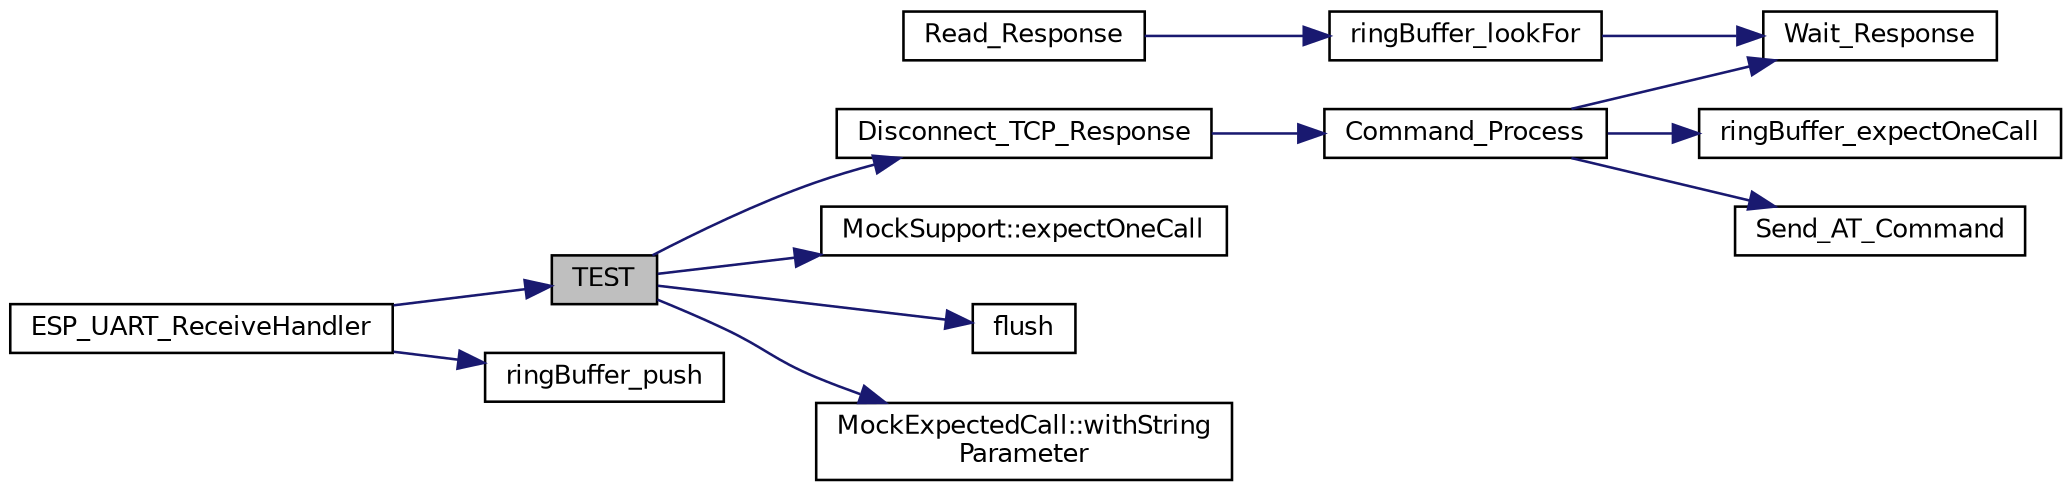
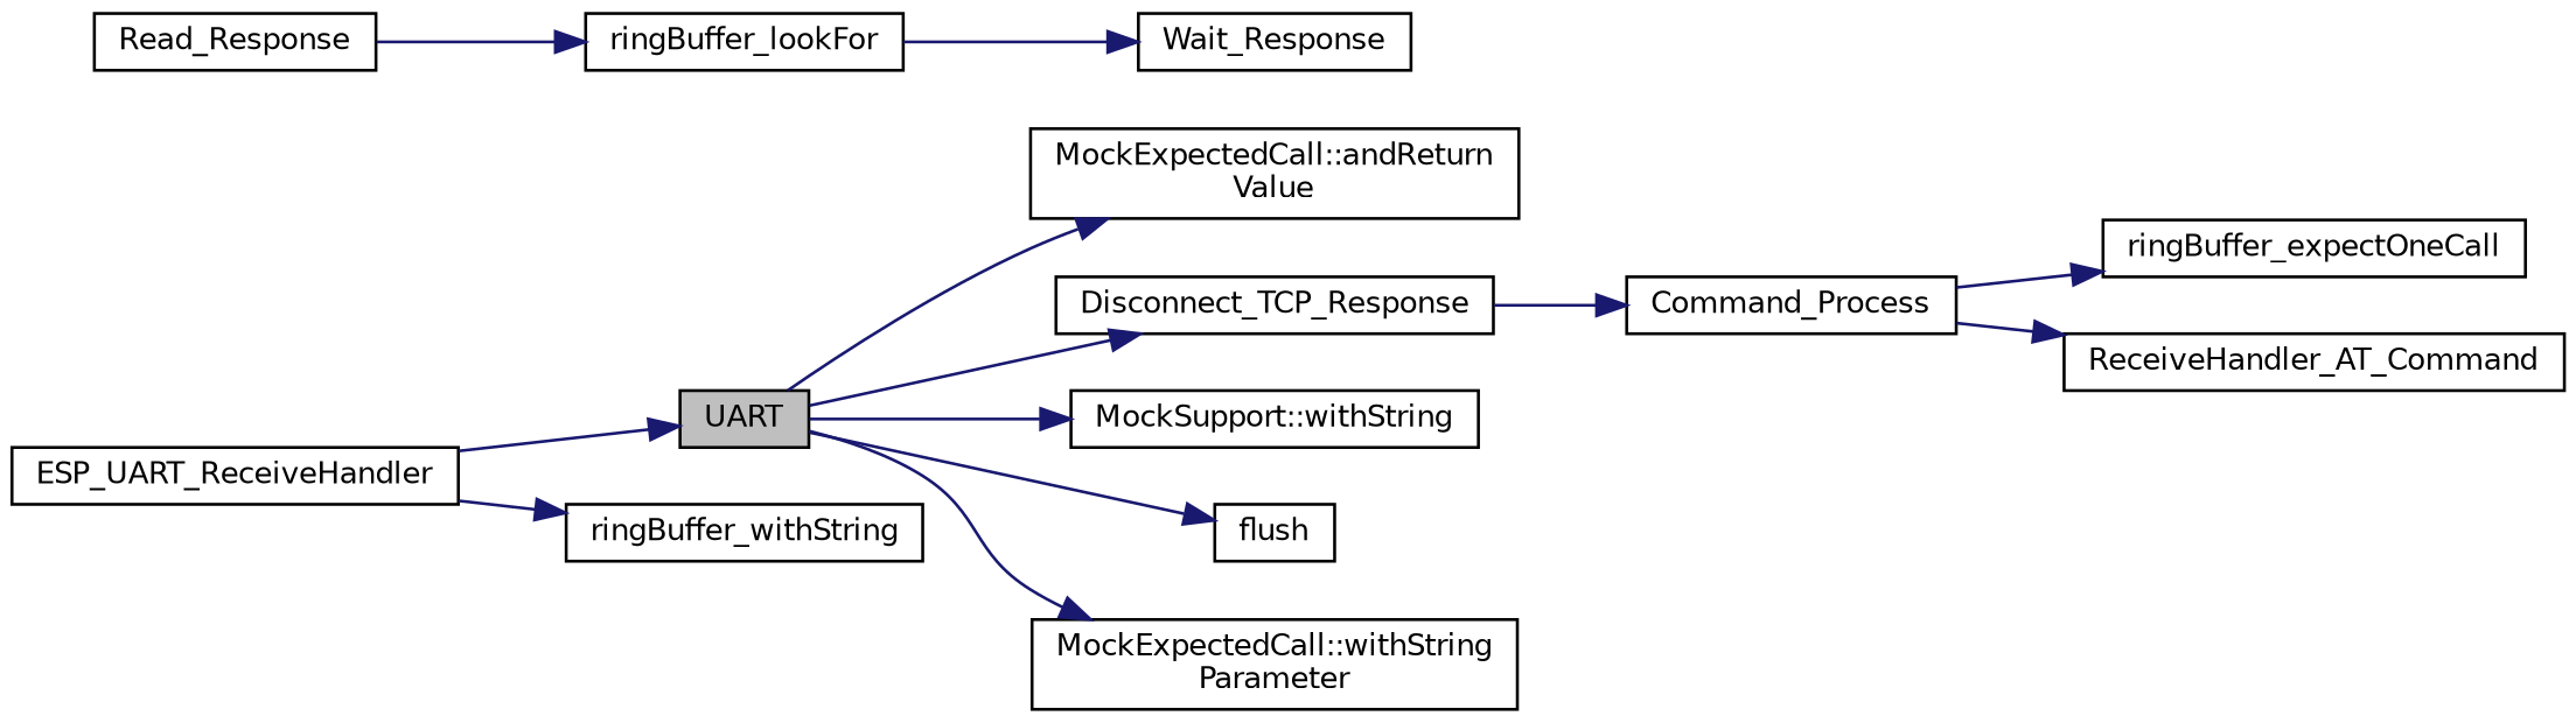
  digraph {
    rankdir=LR
    node [color=black fillcolor=white fontname=Helvetica fontsize=10 shape=record style=filled]
    edge [color=midnightblue fontname=Helvetica fontsize=10 labelfontname=Helvetica labelfontsize=10 style=solid]
-   n1 [fillcolor=grey75 fontcolor=black height=0.2 label=TEST width=0.4]
+   n1 [fillcolor=grey75 fontcolor=black height=0.2 label=UART width=0.4]
+   n2 [height=0.2 label="MockExpectedCall::andReturn\lValue" width=0.4]
    n3 [height=0.2 label=Disconnect_TCP_Response width=0.4]
-   n4 [height=0.2 label="MockSupport::expectOneCall" width=0.4]
+   n4 [height=0.2 label="MockSupport::withString" width=0.4]
    n5 [height=0.2 label=flush width=0.4]
    n6 [height=0.2 label="MockExpectedCall::withString\lParameter" width=0.4]
    n7 [height=0.2 label=Command_Process width=0.4]
    n8 [height=0.2 label=ESP_UART_ReceiveHandler width=0.4]
-   n9 [height=0.2 label=ringBuffer_push width=0.4]
+   n9 [height=0.2 label=ringBuffer_withString width=0.4]
    n10 [height=0.2 label=ringBuffer_expectOneCall width=0.4]
-   n11 [height=0.2 label=Send_AT_Command width=0.4]
+   n11 [height=0.2 label=ReceiveHandler_AT_Command width=0.4]
    n12 [height=0.2 label=Wait_Response width=0.4]
    n13 [height=0.2 label=Read_Response width=0.4]
    n14 [height=0.2 label=ringBuffer_lookFor width=0.4]
+   n1 -> n2
    n1 -> n3
    n1 -> n4
    n1 -> n5
    n1 -> n6
    n3 -> n7
    n7 -> n10
    n7 -> n11
-   n7 -> n12
    n8 -> n1
    n8 -> n9
    n13 -> n14
    n14 -> n12
  }
